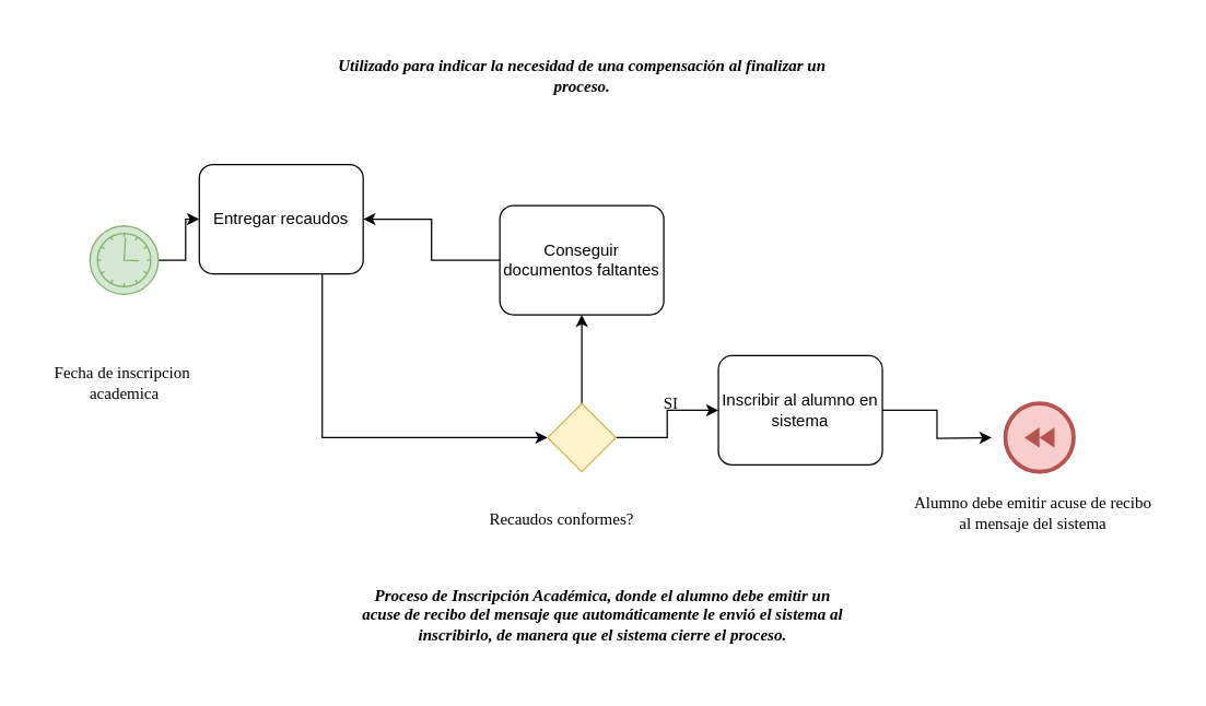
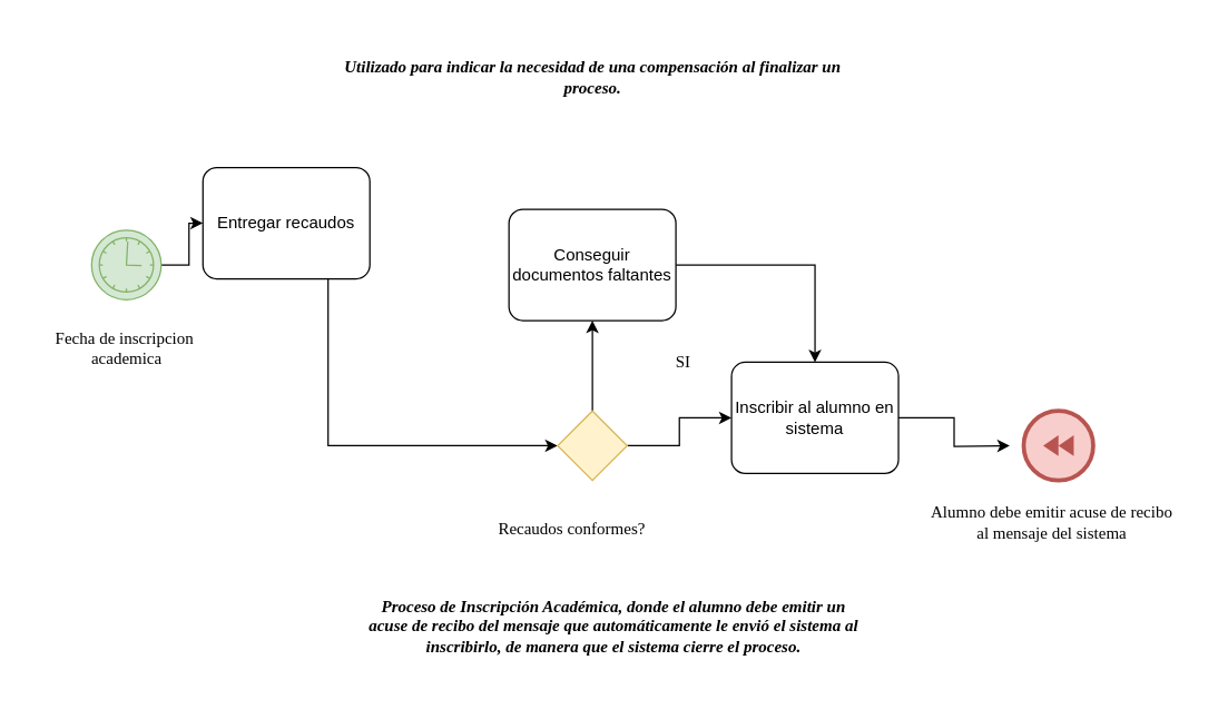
  <mxCell id="0" />
  <mxCell id="1" parent="0" />
  <mxCell id="2" value="&lt;h4&gt;&lt;i&gt;&lt;font face=&quot;Georgia&quot;&gt;Utilizado para indicar la necesidad de una compensación al finalizar un&lt;br&gt;proceso.&lt;/font&gt;&lt;/i&gt;&lt;br&gt;&lt;/h4&gt;" style="text;html=1;align=center;verticalAlign=middle;resizable=0;points=[];autosize=1;strokeColor=none;fillColor=none;" vertex="1" parent="1"><mxGeometry x="190" y="20" width="470" height="70" as="geometry" /></mxCell>
  <mxCell id="3" style="edgeStyle=orthogonalEdgeStyle;rounded=0;orthogonalLoop=1;jettySize=auto;html=1;entryX=0;entryY=0.5;entryDx=0;entryDy=0;entryPerimeter=0;fontFamily=Georgia;" edge="1" parent="1" source="4" target="13"><mxGeometry relative="1" as="geometry"><Array as="points"><mxPoint x="235" y="320" /></Array></mxGeometry></mxCell>
  <mxCell id="4" value="Entregar recaudos" style="points=[[0.25,0,0],[0.5,0,0],[0.75,0,0],[1,0.25,0],[1,0.5,0],[1,0.75,0],[0.75,1,0],[0.5,1,0],[0.25,1,0],[0,0.75,0],[0,0.5,0],[0,0.25,0]];shape=mxgraph.bpmn.task;whiteSpace=wrap;rectStyle=rounded;size=10;taskMarker=abstract;" vertex="1" parent="1"><mxGeometry x="145" y="120" width="120" height="80" as="geometry" /></mxCell>
  <mxCell id="5" value="&lt;h4&gt;&lt;i&gt;&lt;font face=&quot;Georgia&quot;&gt;Proceso de Inscripción Académica, donde el alumno debe emitir un&lt;br&gt;acuse de recibo del mensaje que automáticamente le envió el sistema al&lt;br&gt;inscribirlo, de manera que el sistema cierre el proceso.&lt;/font&gt;&lt;/i&gt;&lt;br&gt;&lt;/h4&gt;" style="text;html=1;align=center;verticalAlign=middle;resizable=0;points=[];autosize=1;strokeColor=none;fillColor=none;" vertex="1" parent="1"><mxGeometry x="205" y="405" width="470" height="90" as="geometry" /></mxCell>
- <mxCell id="6" value="" style="edgeStyle=orthogonalEdgeStyle;rounded=0;orthogonalLoop=1;jettySize=auto;html=1;fontFamily=Georgia;" edge="1" parent="1" source="7" target="4"><mxGeometry relative="1" as="geometry" /></mxCell>
+ <mxCell id="6" value="" style="edgeStyle=orthogonalEdgeStyle;rounded=0;orthogonalLoop=1;jettySize=auto;html=1;fontFamily=Georgia;" edge="1" parent="1" source="7" target="15"><mxGeometry relative="1" as="geometry" /></mxCell>
  <mxCell id="7" value="Conseguir documentos faltantes" style="points=[[0.25,0,0],[0.5,0,0],[0.75,0,0],[1,0.25,0],[1,0.5,0],[1,0.75,0],[0.75,1,0],[0.5,1,0],[0.25,1,0],[0,0.75,0],[0,0.5,0],[0,0.25,0]];shape=mxgraph.bpmn.task;whiteSpace=wrap;rectStyle=rounded;size=10;taskMarker=abstract;" vertex="1" parent="1"><mxGeometry x="365" y="150" width="120" height="80" as="geometry" /></mxCell>
- <mxCell id="8" value="Fecha de inscripcion&amp;nbsp;&lt;br&gt;academica" style="text;html=1;align=center;verticalAlign=middle;resizable=0;points=[];autosize=1;strokeColor=none;fillColor=none;fontFamily=Georgia;" vertex="1" parent="1"><mxGeometry x="20" y="260" width="140" height="40" as="geometry" /></mxCell>
+ <mxCell id="8" value="Fecha de inscripcion&amp;nbsp;&lt;br&gt;academica" style="text;html=1;align=center;verticalAlign=middle;resizable=0;points=[];autosize=1;strokeColor=none;fillColor=none;fontFamily=Georgia;" vertex="1" parent="1"><mxGeometry x="20" y="230" width="140" height="40" as="geometry" /></mxCell>
  <mxCell id="9" value="" style="edgeStyle=orthogonalEdgeStyle;rounded=0;orthogonalLoop=1;jettySize=auto;html=1;fontFamily=Georgia;" edge="1" parent="1" source="10" target="4"><mxGeometry relative="1" as="geometry" /></mxCell>
  <mxCell id="10" value="" style="points=[[0.145,0.145,0],[0.5,0,0],[0.855,0.145,0],[1,0.5,0],[0.855,0.855,0],[0.5,1,0],[0.145,0.855,0],[0,0.5,0]];shape=mxgraph.bpmn.event;html=1;verticalLabelPosition=bottom;labelBackgroundColor=#ffffff;verticalAlign=top;align=center;perimeter=ellipsePerimeter;outlineConnect=0;aspect=fixed;outline=standard;symbol=timer;fontFamily=Georgia;fillColor=#d5e8d4;strokeColor=#82b366;" vertex="1" parent="1"><mxGeometry x="65" y="165" width="50" height="50" as="geometry" /></mxCell>
  <mxCell id="11" value="" style="edgeStyle=orthogonalEdgeStyle;rounded=0;orthogonalLoop=1;jettySize=auto;html=1;fontFamily=Georgia;" edge="1" parent="1" source="13" target="7"><mxGeometry relative="1" as="geometry" /></mxCell>
  <mxCell id="12" value="" style="edgeStyle=orthogonalEdgeStyle;rounded=0;orthogonalLoop=1;jettySize=auto;html=1;fontFamily=Georgia;" edge="1" parent="1" source="13" target="15"><mxGeometry relative="1" as="geometry" /></mxCell>
  <mxCell id="13" value="" style="points=[[0.25,0.25,0],[0.5,0,0],[0.75,0.25,0],[1,0.5,0],[0.75,0.75,0],[0.5,1,0],[0.25,0.75,0],[0,0.5,0]];shape=mxgraph.bpmn.gateway2;html=1;verticalLabelPosition=bottom;labelBackgroundColor=#ffffff;verticalAlign=top;align=center;perimeter=rhombusPerimeter;outlineConnect=0;outline=none;symbol=none;fontFamily=Georgia;fillColor=#fff2cc;strokeColor=#d6b656;" vertex="1" parent="1"><mxGeometry x="400" y="295" width="50" height="50" as="geometry" /></mxCell>
  <mxCell id="14" value="" style="edgeStyle=orthogonalEdgeStyle;rounded=0;orthogonalLoop=1;jettySize=auto;html=1;fontFamily=Georgia;" edge="1" parent="1" source="15"><mxGeometry relative="1" as="geometry"><mxPoint x="725" y="320" as="targetPoint" /></mxGeometry></mxCell>
  <mxCell id="15" value="Inscribir al alumno en sistema" style="points=[[0.25,0,0],[0.5,0,0],[0.75,0,0],[1,0.25,0],[1,0.5,0],[1,0.75,0],[0.75,1,0],[0.5,1,0],[0.25,1,0],[0,0.75,0],[0,0.5,0],[0,0.25,0]];shape=mxgraph.bpmn.task;whiteSpace=wrap;rectStyle=rounded;size=10;taskMarker=abstract;" vertex="1" parent="1"><mxGeometry x="525" y="260" width="120" height="80" as="geometry" /></mxCell>
  <mxCell id="16" value="Alumno debe emitir acuse de recibo&lt;br&gt;al mensaje del sistema" style="text;html=1;align=center;verticalAlign=middle;resizable=0;points=[];autosize=1;strokeColor=none;fillColor=none;fontFamily=Georgia;" vertex="1" parent="1"><mxGeometry x="650" y="355" width="210" height="40" as="geometry" /></mxCell>
- <mxCell id="17" value="SI" style="text;html=1;align=center;verticalAlign=middle;resizable=0;points=[];autosize=1;strokeColor=none;fillColor=none;fontFamily=Georgia;" vertex="1" parent="1"><mxGeometry x="475" y="280" width="30" height="30" as="geometry" /></mxCell>
+ <mxCell id="17" value="SI" style="text;html=1;align=center;verticalAlign=middle;resizable=0;points=[];autosize=1;strokeColor=none;fillColor=none;fontFamily=Georgia;" vertex="1" parent="1"><mxGeometry x="475" y="245" width="30" height="30" as="geometry" /></mxCell>
  <mxCell id="18" value="Recaudos conformes?" style="text;html=1;align=center;verticalAlign=middle;resizable=0;points=[];autosize=1;strokeColor=none;fillColor=none;fontFamily=Georgia;" vertex="1" parent="1"><mxGeometry x="340" y="365" width="140" height="30" as="geometry" /></mxCell>
  <mxCell id="19" value="" style="points=[[0.145,0.145,0],[0.5,0,0],[0.855,0.145,0],[1,0.5,0],[0.855,0.855,0],[0.5,1,0],[0.145,0.855,0],[0,0.5,0]];shape=mxgraph.bpmn.event;html=1;verticalLabelPosition=bottom;labelBackgroundColor=#ffffff;verticalAlign=top;align=center;perimeter=ellipsePerimeter;outlineConnect=0;aspect=fixed;outline=end;symbol=compensation;fontFamily=Georgia;fillColor=#f8cecc;strokeColor=#b85450;" vertex="1" parent="1"><mxGeometry x="735" y="295" width="50" height="50" as="geometry" /></mxCell>
